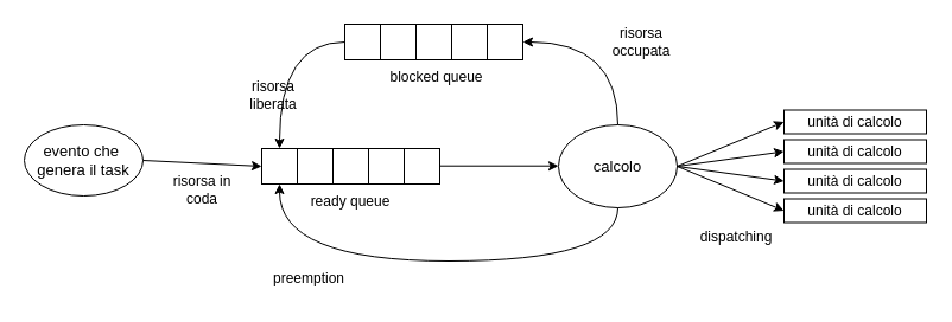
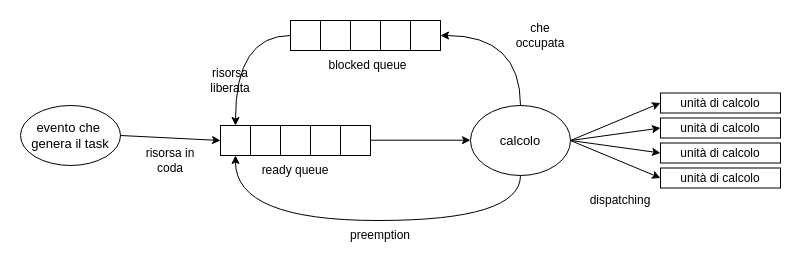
  <mxCell id="0" />
  <mxCell id="1" parent="0" />
  <mxCell id="2" value="&lt;font class=&quot;custom-cursor-default-hover&quot; style=&quot;font-size: 13px;&quot;&gt;evento che&amp;nbsp;&lt;/font&gt;&lt;div&gt;&lt;font class=&quot;custom-cursor-default-hover&quot; style=&quot;font-size: 13px;&quot;&gt;genera il task&lt;/font&gt;&lt;/div&gt;" style="ellipse;whiteSpace=wrap;html=1;fillColor=none;" vertex="1" parent="1"><mxGeometry x="20" y="105" width="100" height="60" as="geometry" /></mxCell>
  <mxCell id="3" value="" style="whiteSpace=wrap;html=1;aspect=fixed;fillColor=none;" vertex="1" parent="1"><mxGeometry x="220" y="125" width="30" height="30" as="geometry" /></mxCell>
  <mxCell id="4" value="" style="whiteSpace=wrap;html=1;aspect=fixed;fillColor=none;" vertex="1" parent="1"><mxGeometry x="250" y="125" width="30" height="30" as="geometry" /></mxCell>
  <mxCell id="5" value="" style="whiteSpace=wrap;html=1;aspect=fixed;fillColor=none;" vertex="1" parent="1"><mxGeometry x="280" y="125" width="30" height="30" as="geometry" /></mxCell>
  <mxCell id="6" value="" style="whiteSpace=wrap;html=1;aspect=fixed;fillColor=none;" vertex="1" parent="1"><mxGeometry x="310" y="125" width="30" height="30" as="geometry" /></mxCell>
  <mxCell id="7" value="" style="whiteSpace=wrap;html=1;aspect=fixed;fillColor=none;" vertex="1" parent="1"><mxGeometry x="340" y="125" width="30" height="30" as="geometry" /></mxCell>
  <mxCell id="8" value="ready queue" style="text;html=1;align=center;verticalAlign=middle;whiteSpace=wrap;rounded=0;fillColor=none;" vertex="1" parent="1"><mxGeometry x="255" y="155" width="80" height="30" as="geometry" /></mxCell>
  <mxCell id="9" value="" style="endArrow=classic;html=1;rounded=0;entryX=0;entryY=0.5;entryDx=0;entryDy=0;exitX=1;exitY=0.5;exitDx=0;exitDy=0;fillColor=none;" edge="1" parent="1" source="2" target="3"><mxGeometry width="50" height="50" relative="1" as="geometry"><mxPoint x="180" y="200" as="sourcePoint" /><mxPoint x="230" y="150" as="targetPoint" /></mxGeometry></mxCell>
  <mxCell id="10" value="&lt;font style=&quot;font-size: 12px;&quot;&gt;risorsa in coda&lt;/font&gt;" style="text;html=1;align=center;verticalAlign=middle;whiteSpace=wrap;rounded=0;fillColor=none;" vertex="1" parent="1"><mxGeometry x="130" y="145" width="80" height="30" as="geometry" /></mxCell>
  <mxCell id="11" value="&lt;span style=&quot;font-size: 13px;&quot;&gt;calcolo&lt;/span&gt;" style="ellipse;whiteSpace=wrap;html=1;fillColor=none;" vertex="1" parent="1"><mxGeometry x="470" y="105" width="100" height="70" as="geometry" /></mxCell>
  <mxCell id="12" value="" style="endArrow=classic;html=1;rounded=0;entryX=0;entryY=0.5;entryDx=0;entryDy=0;exitX=1;exitY=0.5;exitDx=0;exitDy=0;fillColor=none;" edge="1" parent="1"><mxGeometry width="50" height="50" relative="1" as="geometry"><mxPoint x="370" y="139.71" as="sourcePoint" /><mxPoint x="470" y="139.71" as="targetPoint" /></mxGeometry></mxCell>
  <mxCell id="13" value="" style="whiteSpace=wrap;html=1;aspect=fixed;fillColor=none;" vertex="1" parent="1"><mxGeometry x="290" y="20" width="30" height="30" as="geometry" /></mxCell>
  <mxCell id="14" value="" style="whiteSpace=wrap;html=1;aspect=fixed;fillColor=none;" vertex="1" parent="1"><mxGeometry x="320" y="20" width="30" height="30" as="geometry" /></mxCell>
  <mxCell id="15" value="" style="whiteSpace=wrap;html=1;aspect=fixed;fillColor=none;" vertex="1" parent="1"><mxGeometry x="350" y="20" width="30" height="30" as="geometry" /></mxCell>
  <mxCell id="16" value="" style="whiteSpace=wrap;html=1;aspect=fixed;fillColor=none;" vertex="1" parent="1"><mxGeometry x="380" y="20" width="30" height="30" as="geometry" /></mxCell>
  <mxCell id="17" value="" style="whiteSpace=wrap;html=1;aspect=fixed;fillColor=none;" vertex="1" parent="1"><mxGeometry x="410" y="20" width="30" height="30" as="geometry" /></mxCell>
  <mxCell id="18" value="blocked queue" style="text;html=1;align=center;verticalAlign=middle;whiteSpace=wrap;rounded=0;fillColor=none;" vertex="1" parent="1"><mxGeometry x="325" y="50" width="85" height="30" as="geometry" /></mxCell>
  <mxCell id="19" value="unità di calcolo" style="rounded=0;whiteSpace=wrap;html=1;fillColor=none;" vertex="1" parent="1"><mxGeometry x="660" y="142.5" width="120" height="20" as="geometry" /></mxCell>
  <mxCell id="20" value="unità di calcolo" style="rounded=0;whiteSpace=wrap;html=1;fillColor=none;" vertex="1" parent="1"><mxGeometry x="660" y="117.5" width="120" height="20" as="geometry" /></mxCell>
  <mxCell id="21" value="unità di calcolo" style="rounded=0;whiteSpace=wrap;html=1;fillColor=none;" vertex="1" parent="1"><mxGeometry x="660" y="92.5" width="120" height="20" as="geometry" /></mxCell>
  <mxCell id="22" value="unità di calcolo" style="rounded=0;whiteSpace=wrap;html=1;fillColor=none;" vertex="1" parent="1"><mxGeometry x="660" y="167.5" width="120" height="20" as="geometry" /></mxCell>
  <mxCell id="23" value="" style="endArrow=classic;html=1;rounded=0;exitX=1;exitY=0.5;exitDx=0;exitDy=0;entryX=0;entryY=0.5;entryDx=0;entryDy=0;fillColor=none;" edge="1" parent="1" source="11" target="21"><mxGeometry width="50" height="50" relative="1" as="geometry"><mxPoint x="610" y="170" as="sourcePoint" /><mxPoint x="660" y="120" as="targetPoint" /></mxGeometry></mxCell>
  <mxCell id="24" value="" style="endArrow=classic;html=1;rounded=0;entryX=0;entryY=0.5;entryDx=0;entryDy=0;fillColor=none;" edge="1" parent="1" target="20"><mxGeometry width="50" height="50" relative="1" as="geometry"><mxPoint x="570" y="140" as="sourcePoint" /><mxPoint x="660" y="120" as="targetPoint" /></mxGeometry></mxCell>
  <mxCell id="25" value="" style="endArrow=classic;html=1;rounded=0;entryX=0;entryY=0.5;entryDx=0;entryDy=0;exitX=1;exitY=0.5;exitDx=0;exitDy=0;fillColor=none;" edge="1" parent="1" source="11" target="19"><mxGeometry width="50" height="50" relative="1" as="geometry"><mxPoint x="580" y="150" as="sourcePoint" /><mxPoint x="670" y="138" as="targetPoint" /></mxGeometry></mxCell>
  <mxCell id="26" value="" style="endArrow=classic;html=1;rounded=0;entryX=0;entryY=0.5;entryDx=0;entryDy=0;exitX=1;exitY=0.5;exitDx=0;exitDy=0;fillColor=none;" edge="1" parent="1" source="11" target="22"><mxGeometry width="50" height="50" relative="1" as="geometry"><mxPoint x="580" y="150" as="sourcePoint" /><mxPoint x="670" y="163" as="targetPoint" /></mxGeometry></mxCell>
  <mxCell id="27" value="dispatching" style="text;html=1;align=center;verticalAlign=middle;whiteSpace=wrap;rounded=0;fillColor=none;" vertex="1" parent="1"><mxGeometry x="590" y="185" width="60" height="30" as="geometry" /></mxCell>
  <mxCell id="28" value="" style="endArrow=classic;html=1;rounded=0;exitX=0.5;exitY=0;exitDx=0;exitDy=0;entryX=1;entryY=0.5;entryDx=0;entryDy=0;curved=1;fillColor=none;" edge="1" parent="1" source="11" target="17"><mxGeometry width="50" height="50" relative="1" as="geometry"><mxPoint x="320" y="130" as="sourcePoint" /><mxPoint x="370" y="80" as="targetPoint" /><Array as="points"><mxPoint x="520" y="35" /></Array></mxGeometry></mxCell>
- <mxCell id="29" value="risorsa occupata" style="text;html=1;align=center;verticalAlign=middle;whiteSpace=wrap;rounded=0;fillColor=none;" vertex="1" parent="1"><mxGeometry x="510" y="20" width="60" height="30" as="geometry" /></mxCell>
+ <mxCell id="29" value="che occupata" style="text;html=1;align=center;verticalAlign=middle;whiteSpace=wrap;rounded=0;fillColor=none;" vertex="1" parent="1"><mxGeometry x="510" y="20" width="60" height="30" as="geometry" /></mxCell>
  <mxCell id="30" value="" style="endArrow=classic;html=1;rounded=0;entryX=0.5;entryY=0;entryDx=0;entryDy=0;exitX=0;exitY=0.5;exitDx=0;exitDy=0;curved=1;fillColor=none;" edge="1" parent="1" source="13" target="3"><mxGeometry width="50" height="50" relative="1" as="geometry"><mxPoint x="320" y="130" as="sourcePoint" /><mxPoint x="370" y="80" as="targetPoint" /><Array as="points"><mxPoint x="235" y="35" /></Array></mxGeometry></mxCell>
  <mxCell id="31" value="risorsa liberata" style="text;html=1;align=center;verticalAlign=middle;whiteSpace=wrap;rounded=0;fillColor=none;" vertex="1" parent="1"><mxGeometry x="200" y="65" width="60" height="30" as="geometry" /></mxCell>
  <mxCell id="32" value="" style="endArrow=classic;html=1;rounded=0;exitX=0.5;exitY=1;exitDx=0;exitDy=0;entryX=0.5;entryY=1;entryDx=0;entryDy=0;curved=1;fillColor=none;" edge="1" parent="1" source="11" target="3"><mxGeometry width="50" height="50" relative="1" as="geometry"><mxPoint x="340" y="220" as="sourcePoint" /><mxPoint x="390" y="170" as="targetPoint" /><Array as="points"><mxPoint x="520" y="220" /><mxPoint x="235" y="220" /></Array></mxGeometry></mxCell>
- <mxCell id="33" value="preemption" style="text;html=1;align=center;verticalAlign=middle;whiteSpace=wrap;rounded=0;fillColor=none;" vertex="1" parent="1"><mxGeometry x="220" y="220" width="80" height="30" as="geometry" /></mxCell>
+ <mxCell id="33" value="preemption" style="text;html=1;align=center;verticalAlign=middle;whiteSpace=wrap;rounded=0;fillColor=none;" vertex="1" parent="1"><mxGeometry x="340" y="220" width="80" height="30" as="geometry" /></mxCell>
